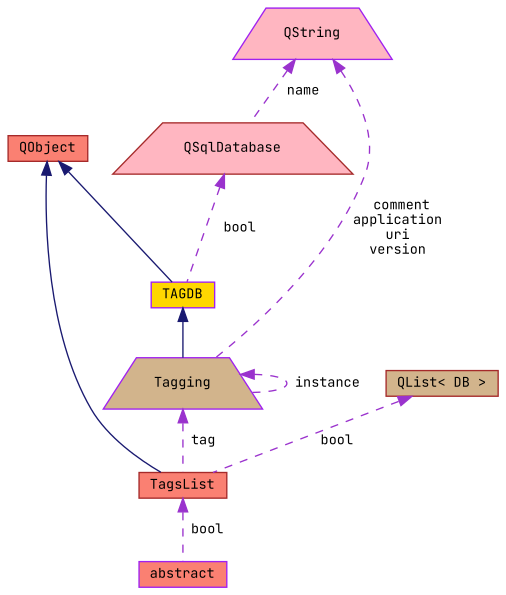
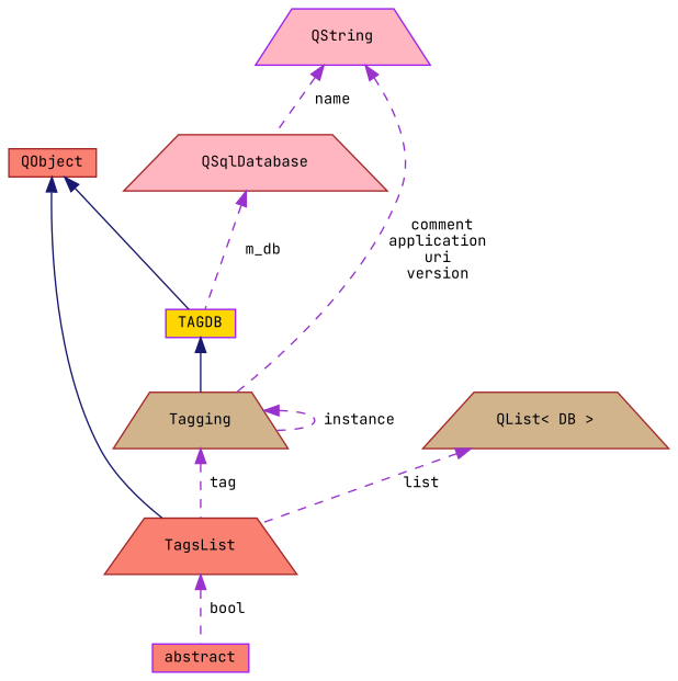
  digraph {
    fontname="JetBrains Mono"
    node [color=brown fillcolor=salmon fontname="JetBrains Mono" fontsize=10 shape=box style=filled]
    edge [color=darkorchid3 dir=back fontname="JetBrains Mono" fontsize=10 labelfontname=Helvetica labelfontsize=10 style=dashed]
-   n1 [fontcolor=black height=0.2 label=TagsList width=0.4]
+   n1 [fontcolor=black height=0.2 label=TagsList shape=trapezium width=0.4]
    n2 [color=purple height=0.2 label=abstract width=0.4]
    n3 [height=0.2 label=QObject width=0.4]
    n4 [color=purple fillcolor=gold height=0.2 label=TAGDB width=0.4]
-   n5 [color=purple fillcolor=tan height=0.2 label=Tagging shape=trapezium width=0.4]
+   n5 [fillcolor=tan height=0.2 label=Tagging shape=trapezium width=0.4]
    n6 [color=purple fillcolor=lightpink height=0.2 label=QString shape=trapezium width=0.4]
    n7 [fillcolor=lightpink height=0.2 label=QSqlDatabase shape=trapezium width=0.4]
-   n8 [fillcolor=tan height=0.2 label="QList\< DB \>" width=0.4]
+   n8 [fillcolor=tan height=0.2 label="QList\< DB \>" shape=trapezium width=0.4]
    n1 -> n2 [label=" bool"]
    n3 -> n1 [color=midnightblue style=solid]
    n3 -> n4 [color=midnightblue style=solid]
    n4 -> n5 [color=midnightblue style=solid]
    n5 -> n1 [label=" tag"]
    n5 -> n5 [label=" instance"]
    n6 -> n5 [label=" comment\napplication\nuri\nversion"]
    n6 -> n7 [label=" name"]
-   n7 -> n4 [label=" bool"]
-   n8 -> n1 [label=" bool"]
+   n7 -> n4 [label=" m_db"]
+   n8 -> n1 [label=" list"]
  }
